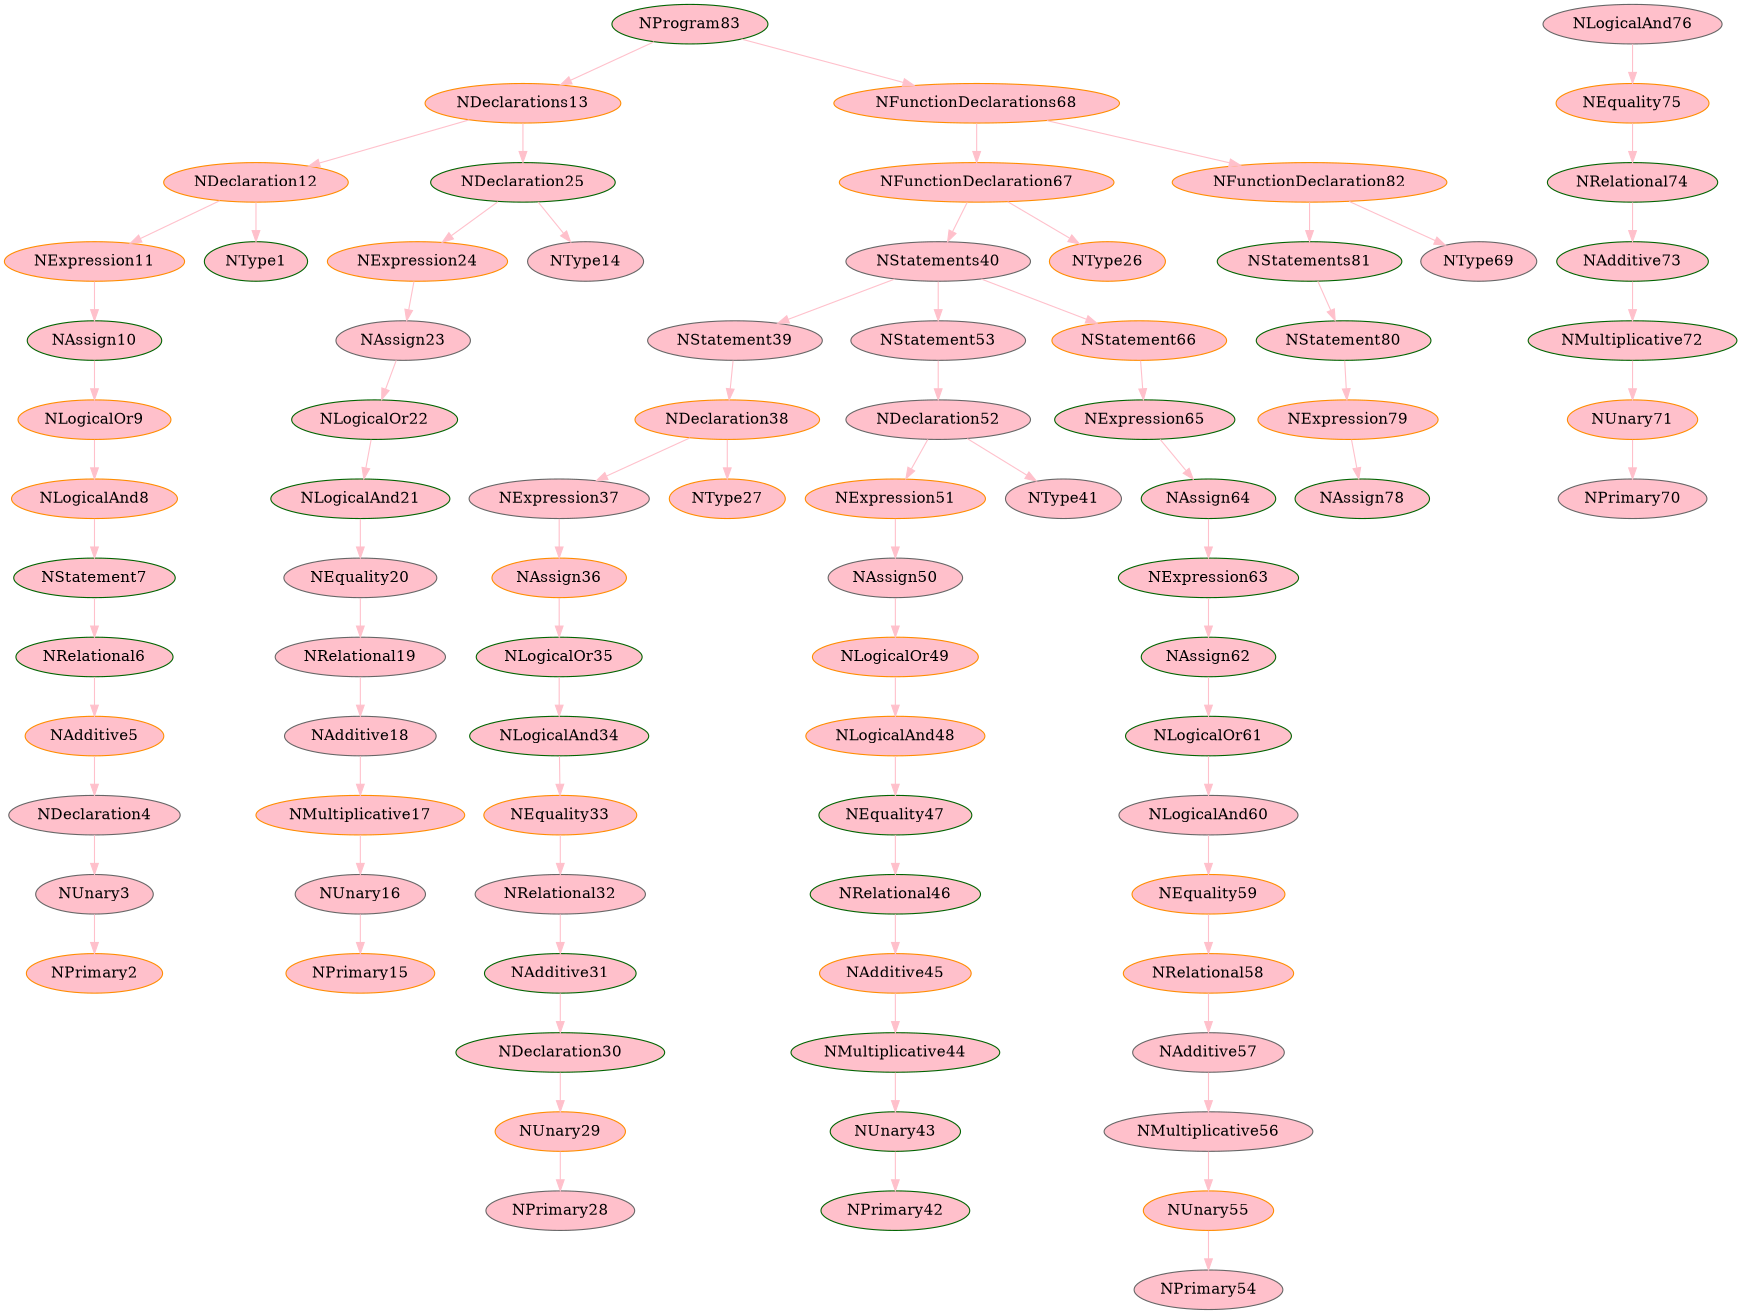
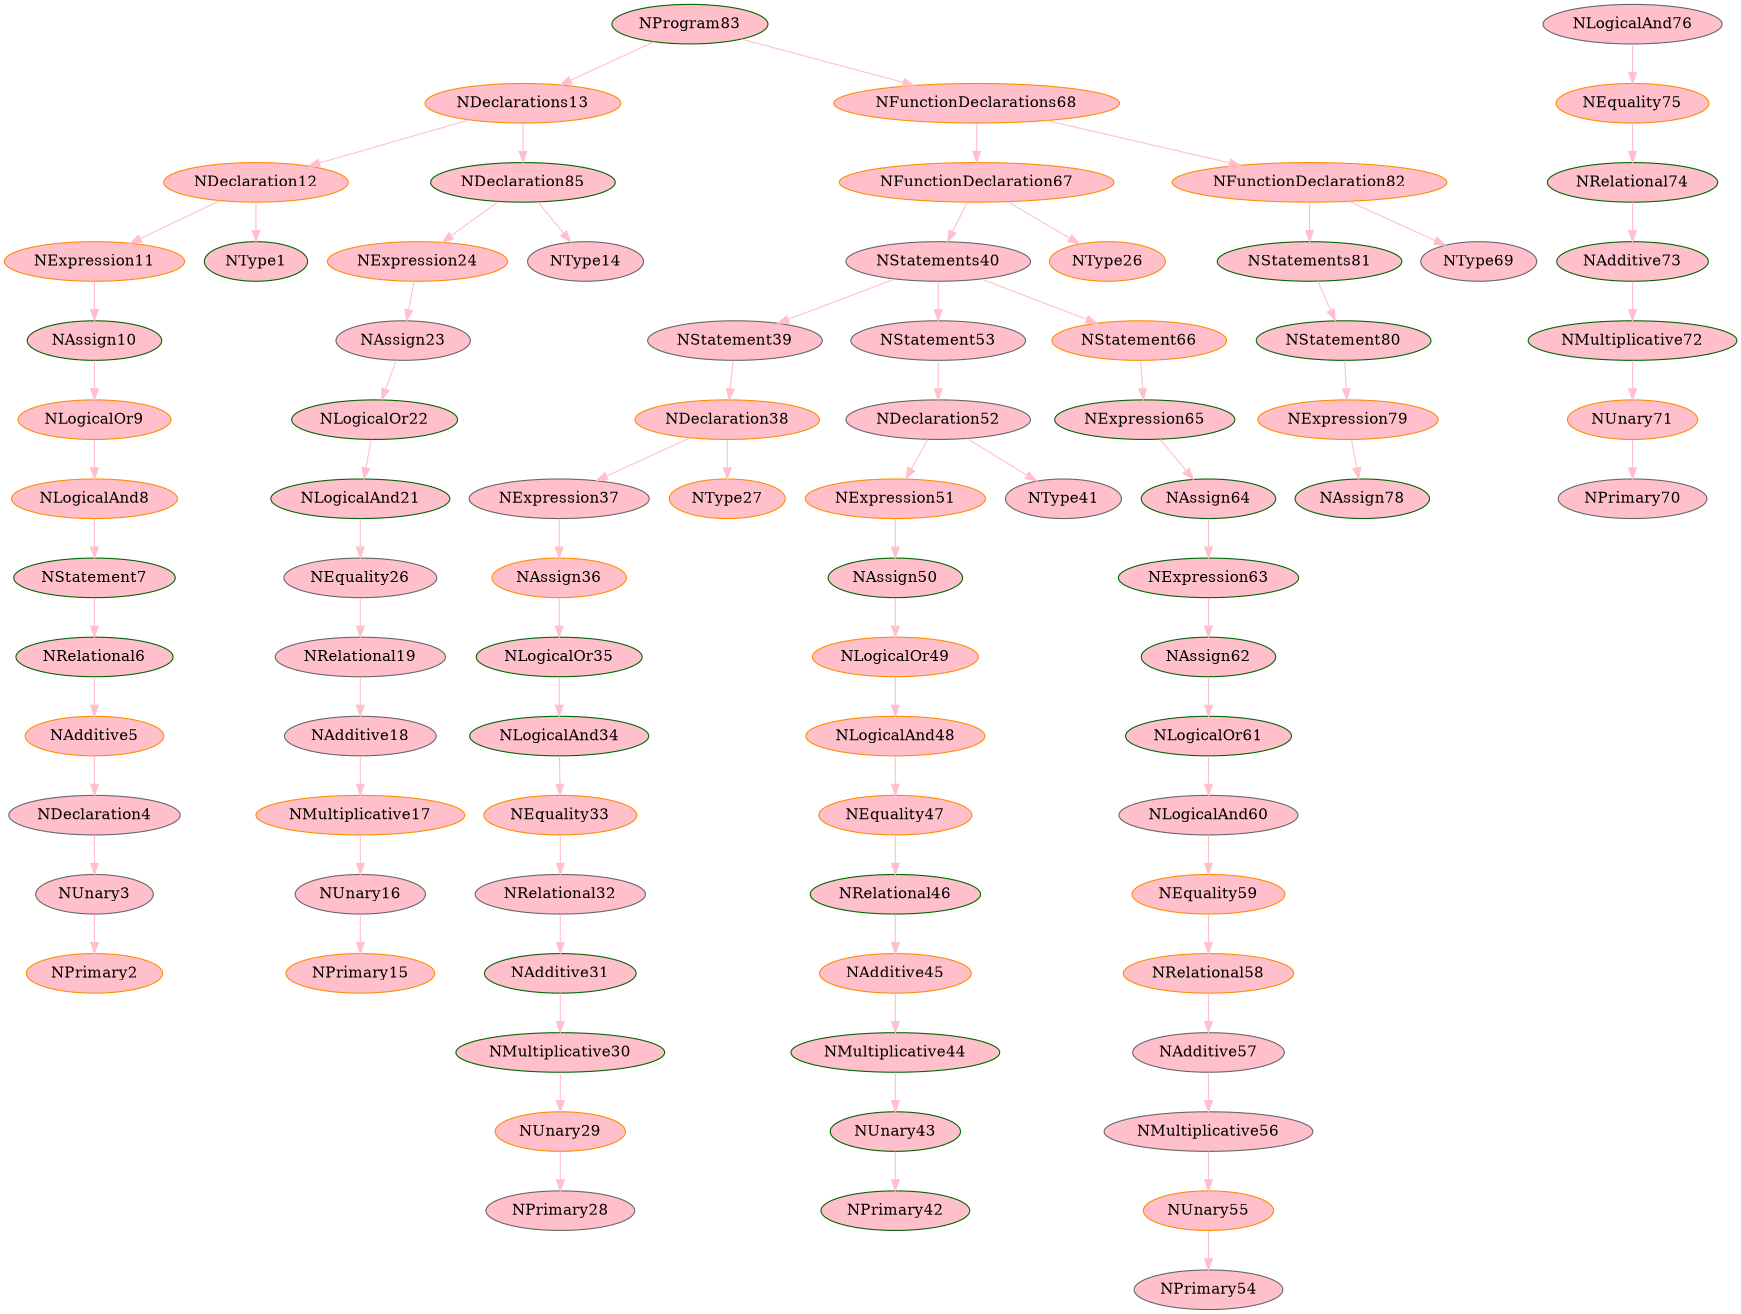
  digraph {
    node [color=darkorange fillcolor=pink style=filled]
    edge [color=pink]
    NUnary3 [color=gray40]
    NPrimary2
    n3 [color=gray40 label=NDeclaration4]
    NAdditive5
    NRelational6 [color=darkgreen]
    n6 [color=darkgreen label=NStatement7]
    NLogicalAnd8
    NLogicalOr9
    NAssign10 [color=darkgreen]
    NExpression11
    NDeclaration12
    NType1 [color=darkgreen]
    NDeclarations13
-   NDeclaration25 [color=darkgreen]
+   NDeclaration25 [color=darkgreen label=NDeclaration85]
    NExpression24
    NType14 [color=gray40]
    NUnary16 [color=gray40]
    NPrimary15
    NMultiplicative17
    NAdditive18 [color=gray40]
    NRelational19 [color=gray40]
-   NEquality20 [color=gray40]
+   NEquality20 [color=gray40 label=NEquality26]
    NLogicalAnd21 [color=darkgreen]
    NLogicalOr22 [color=darkgreen]
    NAssign23 [color=gray40]
    NPrimary28 [color=gray40]
    NUnary29
-   NMultiplicative30 [color=darkgreen label=NDeclaration30]
+   NMultiplicative30 [color=darkgreen]
    NAdditive31 [color=darkgreen]
    NRelational32 [color=gray40]
    NEquality33
    NLogicalAnd34 [color=darkgreen]
    NLogicalOr35 [color=darkgreen]
    NAssign36
    NExpression37 [color=gray40]
    NDeclaration38
    NType27
    NStatement39 [color=gray40]
    NStatements40 [color=gray40]
    NStatement53 [color=gray40]
    NStatement66
    NDeclaration52 [color=gray40]
    NExpression65 [color=darkgreen]
    NUnary43 [color=darkgreen]
    NPrimary42 [color=darkgreen]
    NMultiplicative44 [color=darkgreen]
    NAdditive45
    NRelational46 [color=darkgreen]
-   NEquality47 [color=darkgreen]
+   NEquality47
    NLogicalAnd48
    NLogicalOr49
-   NAssign50 [color=gray40]
+   NAssign50 [color=darkgreen]
    NExpression51
    NType41 [color=gray40]
    NPrimary54 [color=gray40]
    NUnary55
    NMultiplicative56 [color=gray40]
    NAdditive57 [color=gray40]
    NRelational58
    NEquality59
    NLogicalAnd60 [color=gray40]
    NLogicalOr61 [color=darkgreen]
    NAssign62 [color=darkgreen]
    NExpression63 [color=darkgreen]
    NAssign64 [color=darkgreen]
    NFunctionDeclaration67
    NType26
    NFunctionDeclarations68
    NFunctionDeclaration82
    NStatements81 [color=darkgreen]
    NType69 [color=gray40]
    NPrimary70 [color=gray40]
    NUnary71
    NMultiplicative72 [color=darkgreen]
    NAdditive73 [color=darkgreen]
    NRelational74 [color=darkgreen]
    NEquality75
    NLogicalAnd76 [color=gray40]
    NAssign78 [color=darkgreen]
    NExpression79
    NStatement80 [color=darkgreen]
    NProgram83 [color=darkgreen]
    NUnary3 -> NPrimary2
    n3 -> NUnary3
    NAdditive5 -> n3
    NRelational6 -> NAdditive5
    n6 -> NRelational6
    NLogicalAnd8 -> n6
    NLogicalOr9 -> NLogicalAnd8
    NAssign10 -> NLogicalOr9
    NExpression11 -> NAssign10
    NDeclaration12 -> NExpression11
    NDeclaration12 -> NType1
    NDeclarations13 -> NDeclaration12
    NDeclarations13 -> NDeclaration25
    NDeclaration25 -> NExpression24
    NDeclaration25 -> NType14
    NExpression24 -> NAssign23
    NUnary16 -> NPrimary15
    NMultiplicative17 -> NUnary16
    NAdditive18 -> NMultiplicative17
    NRelational19 -> NAdditive18
    NEquality20 -> NRelational19
    NLogicalAnd21 -> NEquality20
    NLogicalOr22 -> NLogicalAnd21
    NAssign23 -> NLogicalOr22
    NUnary29 -> NPrimary28
    NMultiplicative30 -> NUnary29
    NAdditive31 -> NMultiplicative30
    NRelational32 -> NAdditive31
    NEquality33 -> NRelational32
    NLogicalAnd34 -> NEquality33
    NLogicalOr35 -> NLogicalAnd34
    NAssign36 -> NLogicalOr35
    NExpression37 -> NAssign36
    NDeclaration38 -> NExpression37
    NDeclaration38 -> NType27
    NStatement39 -> NDeclaration38
    NStatements40 -> NStatement39
    NStatements40 -> NStatement53
    NStatements40 -> NStatement66
    NStatement53 -> NDeclaration52
    NStatement66 -> NExpression65
    NDeclaration52 -> NExpression51
    NDeclaration52 -> NType41
    NExpression65 -> NAssign64
    NUnary43 -> NPrimary42
    NMultiplicative44 -> NUnary43
    NAdditive45 -> NMultiplicative44
    NRelational46 -> NAdditive45
    NEquality47 -> NRelational46
    NLogicalAnd48 -> NEquality47
    NLogicalOr49 -> NLogicalAnd48
    NAssign50 -> NLogicalOr49
    NExpression51 -> NAssign50
    NUnary55 -> NPrimary54
    NMultiplicative56 -> NUnary55
    NAdditive57 -> NMultiplicative56
    NRelational58 -> NAdditive57
    NEquality59 -> NRelational58
    NLogicalAnd60 -> NEquality59
    NLogicalOr61 -> NLogicalAnd60
    NAssign62 -> NLogicalOr61
    NExpression63 -> NAssign62
    NAssign64 -> NExpression63
    NFunctionDeclaration67 -> NStatements40
    NFunctionDeclaration67 -> NType26
    NFunctionDeclarations68 -> NFunctionDeclaration67
    NFunctionDeclarations68 -> NFunctionDeclaration82
    NFunctionDeclaration82 -> NStatements81
    NFunctionDeclaration82 -> NType69
    NStatements81 -> NStatement80
    NUnary71 -> NPrimary70
    NMultiplicative72 -> NUnary71
    NAdditive73 -> NMultiplicative72
    NRelational74 -> NAdditive73
    NEquality75 -> NRelational74
    NLogicalAnd76 -> NEquality75
    NExpression79 -> NAssign78
    NStatement80 -> NExpression79
    NProgram83 -> NDeclarations13
    NProgram83 -> NFunctionDeclarations68
  }
